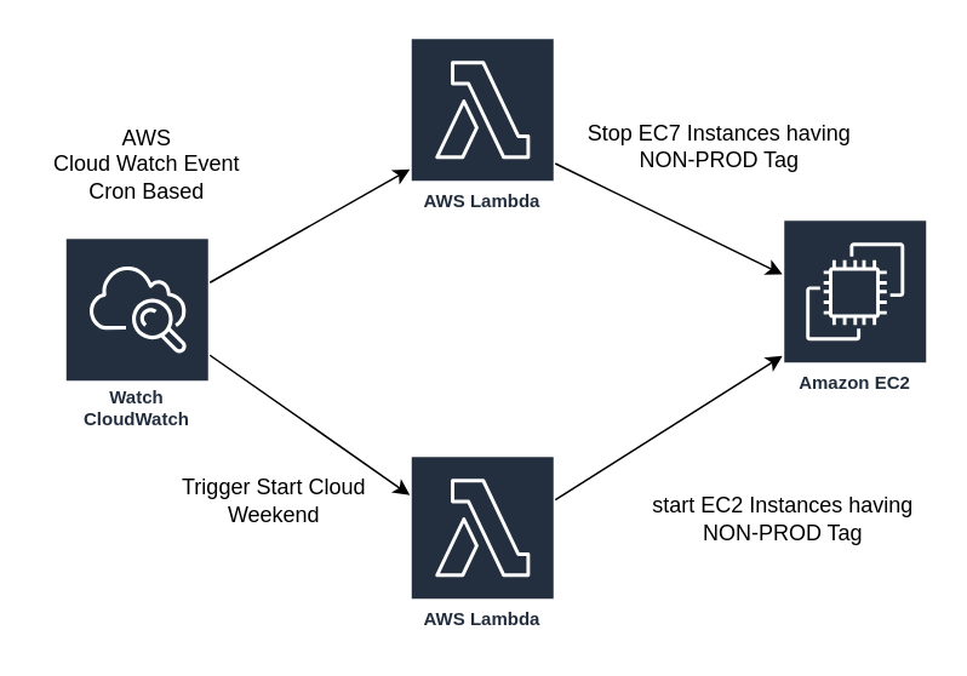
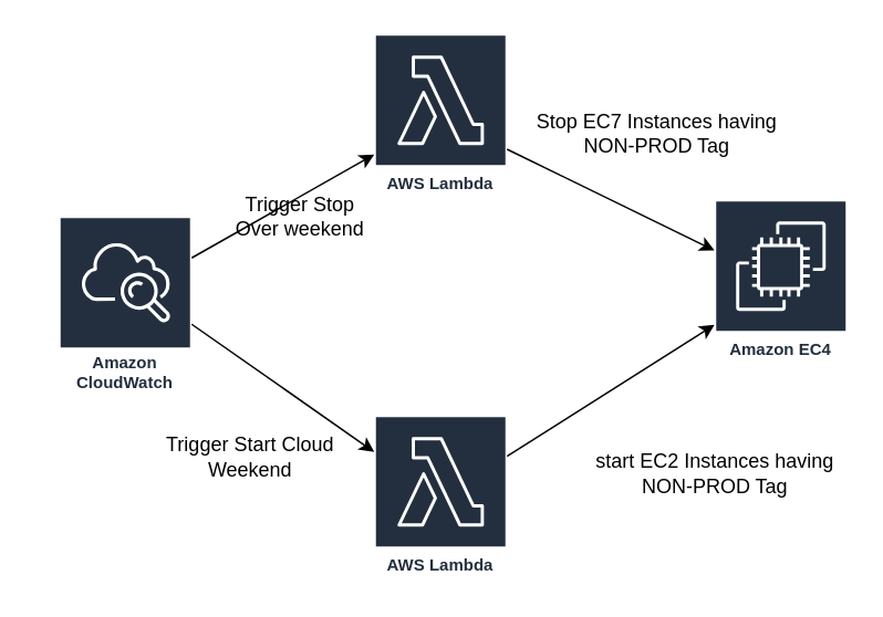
  <mxCell id="0" />
  <mxCell id="1" parent="0" />
- <mxCell id="2" value="Watch CloudWatch" style="outlineConnect=0;fontColor=#232F3E;gradientColor=none;strokeColor=#ffffff;fillColor=#232F3E;dashed=0;verticalLabelPosition=middle;verticalAlign=bottom;align=center;html=1;whiteSpace=wrap;fontSize=10;fontStyle=1;spacing=3;shape=mxgraph.aws4.productIcon;prIcon=mxgraph.aws4.cloudwatch;" parent="1" vertex="1"><mxGeometry x="35" y="130" width="80" height="110" as="geometry" /></mxCell>
- <mxCell id="3" value="AWS &lt;br&gt;Cloud Watch Event&lt;br&gt;Cron Based" style="text;html=1;align=center;verticalAlign=middle;resizable=0;points=[];autosize=1;strokeColor=none;" parent="1" vertex="1"><mxGeometry x="20" y="65" width="120" height="50" as="geometry" /></mxCell>
+ <mxCell id="2" value="Amazon CloudWatch" style="outlineConnect=0;fontColor=#232F3E;gradientColor=none;strokeColor=#ffffff;fillColor=#232F3E;dashed=0;verticalLabelPosition=middle;verticalAlign=bottom;align=center;html=1;whiteSpace=wrap;fontSize=10;fontStyle=1;spacing=3;shape=mxgraph.aws4.productIcon;prIcon=mxgraph.aws4.cloudwatch;" parent="1" vertex="1"><mxGeometry x="35" y="130" width="80" height="110" as="geometry" /></mxCell>
  <mxCell id="4" value="AWS Lambda" style="outlineConnect=0;fontColor=#232F3E;gradientColor=none;strokeColor=#ffffff;fillColor=#232F3E;dashed=0;verticalLabelPosition=middle;verticalAlign=bottom;align=center;html=1;whiteSpace=wrap;fontSize=10;fontStyle=1;spacing=3;shape=mxgraph.aws4.productIcon;prIcon=mxgraph.aws4.lambda;" parent="1" vertex="1"><mxGeometry x="225" y="20" width="80" height="100" as="geometry" /></mxCell>
  <mxCell id="5" value="AWS Lambda" style="outlineConnect=0;fontColor=#232F3E;gradientColor=none;strokeColor=#ffffff;fillColor=#232F3E;dashed=0;verticalLabelPosition=middle;verticalAlign=bottom;align=center;html=1;whiteSpace=wrap;fontSize=10;fontStyle=1;spacing=3;shape=mxgraph.aws4.productIcon;prIcon=mxgraph.aws4.lambda;" parent="1" vertex="1"><mxGeometry x="225" y="250" width="80" height="100" as="geometry" /></mxCell>
+ <mxCell id="6" value="Trigger Stop &lt;br&gt;Over weekend" style="text;html=1;align=center;verticalAlign=middle;resizable=0;points=[];autosize=1;strokeColor=none;" parent="1" vertex="1"><mxGeometry x="135" y="115" width="90" height="30" as="geometry" /></mxCell>
  <mxCell id="7" value="Trigger Start Cloud &lt;br&gt;Weekend" style="text;html=1;align=center;verticalAlign=middle;resizable=0;points=[];autosize=1;strokeColor=none;" parent="1" vertex="1"><mxGeometry x="95" y="260" width="110" height="30" as="geometry" /></mxCell>
  <mxCell id="8" value="Stop EC7 Instances having &lt;br&gt;NON-PROD Tag" style="text;html=1;align=center;verticalAlign=middle;resizable=0;points=[];autosize=1;strokeColor=none;" parent="1" vertex="1"><mxGeometry x="315" y="65" width="160" height="30" as="geometry" /></mxCell>
  <mxCell id="9" value="start EC2 Instances having &lt;br&gt;NON-PROD Tag" style="text;html=1;align=center;verticalAlign=middle;resizable=0;points=[];autosize=1;strokeColor=none;" parent="1" vertex="1"><mxGeometry x="350" y="270" width="160" height="30" as="geometry" /></mxCell>
  <mxCell id="10" value="" style="endArrow=classic;html=1;" parent="1" target="4" edge="1"><mxGeometry width="50" height="50" relative="1" as="geometry"><mxPoint x="115" y="155" as="sourcePoint" /><mxPoint x="165" y="105" as="targetPoint" /></mxGeometry></mxCell>
  <mxCell id="11" value="" style="endArrow=classic;html=1;" parent="1" target="5" edge="1"><mxGeometry width="50" height="50" relative="1" as="geometry"><mxPoint x="115" y="195" as="sourcePoint" /><mxPoint x="165" y="145" as="targetPoint" /></mxGeometry></mxCell>
  <mxCell id="12" value="" style="endArrow=classic;html=1;" parent="1" source="5" edge="1"><mxGeometry width="50" height="50" relative="1" as="geometry"><mxPoint x="315" y="300" as="sourcePoint" /><mxPoint x="430" y="195.366" as="targetPoint" /></mxGeometry></mxCell>
  <mxCell id="13" value="" style="endArrow=classic;html=1;" parent="1" source="4" edge="1"><mxGeometry width="50" height="50" relative="1" as="geometry"><mxPoint x="325" y="120" as="sourcePoint" /><mxPoint x="430" y="150.488" as="targetPoint" /></mxGeometry></mxCell>
- <mxCell id="14" value="Amazon EC2" style="outlineConnect=0;fontColor=#232F3E;gradientColor=none;strokeColor=#ffffff;fillColor=#232F3E;dashed=0;verticalLabelPosition=middle;verticalAlign=bottom;align=center;html=1;whiteSpace=wrap;fontSize=10;fontStyle=1;spacing=3;shape=mxgraph.aws4.productIcon;prIcon=mxgraph.aws4.ec2;" vertex="1" parent="1"><mxGeometry x="430" y="120" width="80" height="100" as="geometry" /></mxCell>
+ <mxCell id="14" value="Amazon EC4" style="outlineConnect=0;fontColor=#232F3E;gradientColor=none;strokeColor=#ffffff;fillColor=#232F3E;dashed=0;verticalLabelPosition=middle;verticalAlign=bottom;align=center;html=1;whiteSpace=wrap;fontSize=10;fontStyle=1;spacing=3;shape=mxgraph.aws4.productIcon;prIcon=mxgraph.aws4.ec2;" vertex="1" parent="1"><mxGeometry x="430" y="120" width="80" height="100" as="geometry" /></mxCell>
